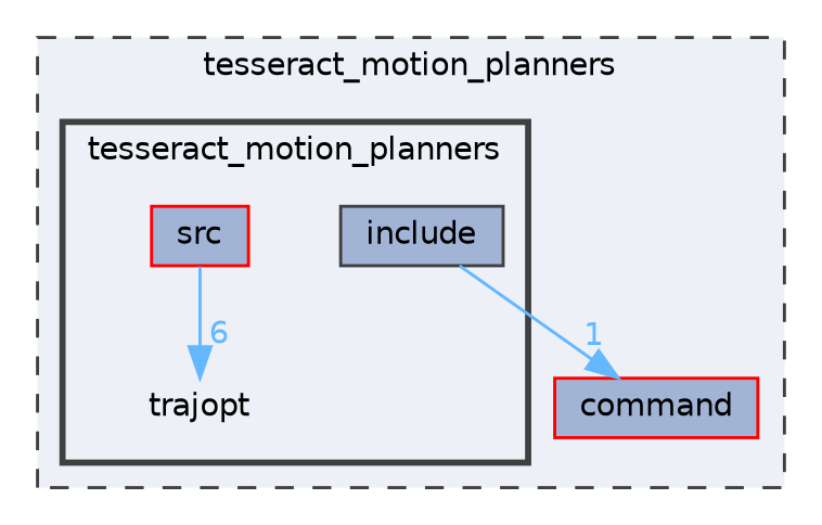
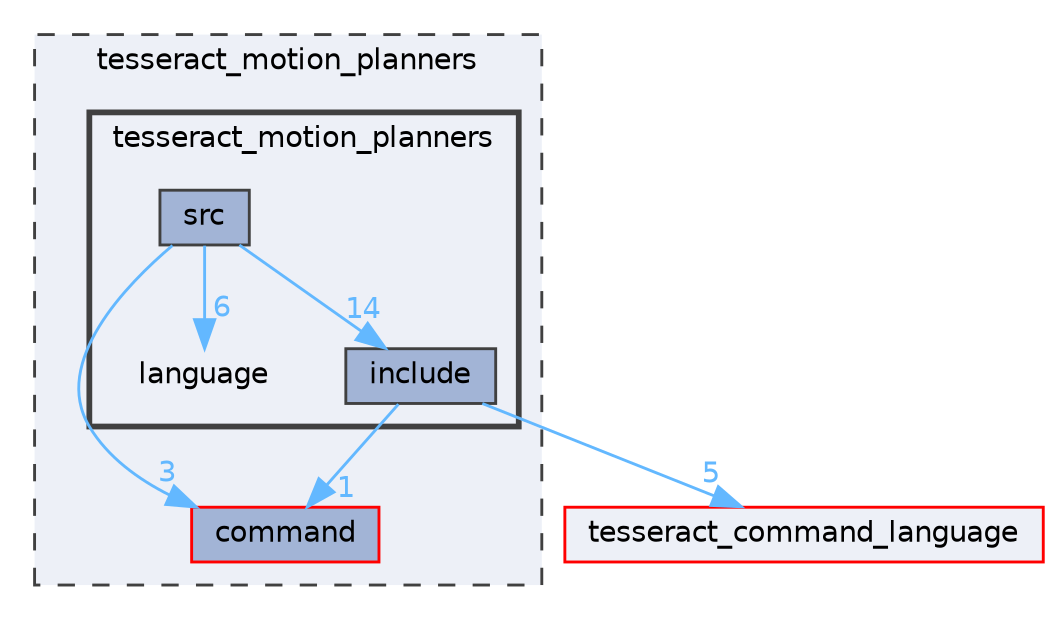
  digraph {
    compound=true
    node [fontname=Helvetica fontsize=10 shape=box color=grey25 fillcolor="#a2b4d6" style=filled]
    edge [color=steelblue1 fontcolor=steelblue1 fontname=Helvetica fontsize=10 labeldistance=1.5 labelfontname=Helvetica labelfontsize=10]
-   n1 [height=0.2 label=trajopt shape=plaintext width=0.4 color="" fillcolor="" style=""]
+   n1 [height=0.2 label=language shape=plaintext width=0.4 color="" fillcolor="" style=""]
    n2 [height=0.2 label=include width=0.4]
-   n3 [color=red height=0.2 label=src width=0.4]
+   n3 [height=0.2 label=src width=0.4]
    n4 [color=red height=0.2 label=command width=0.4]
+   n5 [color=red fillcolor="#edf0f7" height=0.2 label=tesseract_command_language width=0.4]
    subgraph cluster_1 {
      bgcolor="#edf0f7"
      fontname=Helvetica
      fontsize=10
      label=tesseract_motion_planners
      pencolor=grey25
      style="filled,dashed"
      n4
      subgraph cluster_2 {
        bgcolor="#edf0f7"
        fontname=Helvetica
        fontsize=10
        label=tesseract_motion_planners
        pencolor=grey25
        style="filled,bold"
        n1
        n2
        n3
      }
    }
    n2 -> n4 [headlabel=1]
+   n2 -> n5 [headlabel=5]
    n3 -> n1 [headlabel=6]
+   n3 -> n2 [headlabel=14]
+   n3 -> n4 [headlabel=3]
  }
